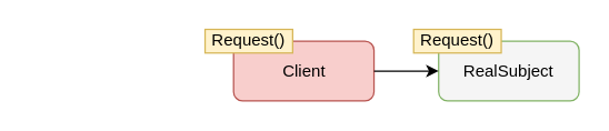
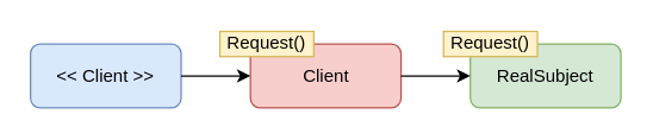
  <mxCell id="0" />
  <mxCell id="1" parent="0" />
+ <mxCell id="2" value="&amp;lt;&amp;lt; Client &amp;gt;&amp;gt;" style="rounded=1;whiteSpace=wrap;html=1;fillColor=#dae8fc;strokeColor=#6c8ebf;" vertex="1" parent="1"><mxGeometry x="20" y="29" width="101" height="43" as="geometry" /></mxCell>
  <mxCell id="3" value="Client" style="rounded=1;whiteSpace=wrap;html=1;fillColor=#f8cecc;strokeColor=#b85450;" vertex="1" parent="1"><mxGeometry x="167.5" y="29" width="101" height="43" as="geometry" /></mxCell>
- <mxCell id="4" value="RealSubject" style="rounded=1;whiteSpace=wrap;html=1;fillColor=#f5f5f5;strokeColor=#82b366;" vertex="1" parent="1"><mxGeometry x="315" y="29" width="101" height="43" as="geometry" /></mxCell>
+ <mxCell id="4" value="RealSubject" style="rounded=1;whiteSpace=wrap;html=1;fillColor=#d5e8d4;strokeColor=#82b366;" vertex="1" parent="1"><mxGeometry x="315" y="29" width="101" height="43" as="geometry" /></mxCell>
  <mxCell id="5" value="Request()" style="rounded=0;whiteSpace=wrap;html=1;fillColor=#fff2cc;strokeColor=#d6b656;" vertex="1" parent="1"><mxGeometry x="147" y="20.5" width="63" height="17" as="geometry" /></mxCell>
  <mxCell id="6" value="Request()" style="rounded=0;whiteSpace=wrap;html=1;fillColor=#fff2cc;strokeColor=#d6b656;" vertex="1" parent="1"><mxGeometry x="297" y="20.5" width="63" height="17" as="geometry" /></mxCell>
+ <mxCell id="7" value="" style="endArrow=classic;html=1;entryX=0;entryY=0.5;entryDx=0;entryDy=0;exitX=1;exitY=0.5;exitDx=0;exitDy=0;" edge="1" parent="1" source="2" target="3"><mxGeometry width="50" height="50" relative="1" as="geometry"><mxPoint x="-1" y="524" as="sourcePoint" /><mxPoint x="49" y="474" as="targetPoint" /></mxGeometry></mxCell>
  <mxCell id="8" value="" style="endArrow=classic;html=1;entryX=0;entryY=0.5;entryDx=0;entryDy=0;exitX=1;exitY=0.5;exitDx=0;exitDy=0;" edge="1" parent="1" source="3" target="4"><mxGeometry width="50" height="50" relative="1" as="geometry"><mxPoint x="-1" y="524" as="sourcePoint" /><mxPoint x="49" y="474" as="targetPoint" /></mxGeometry></mxCell>
